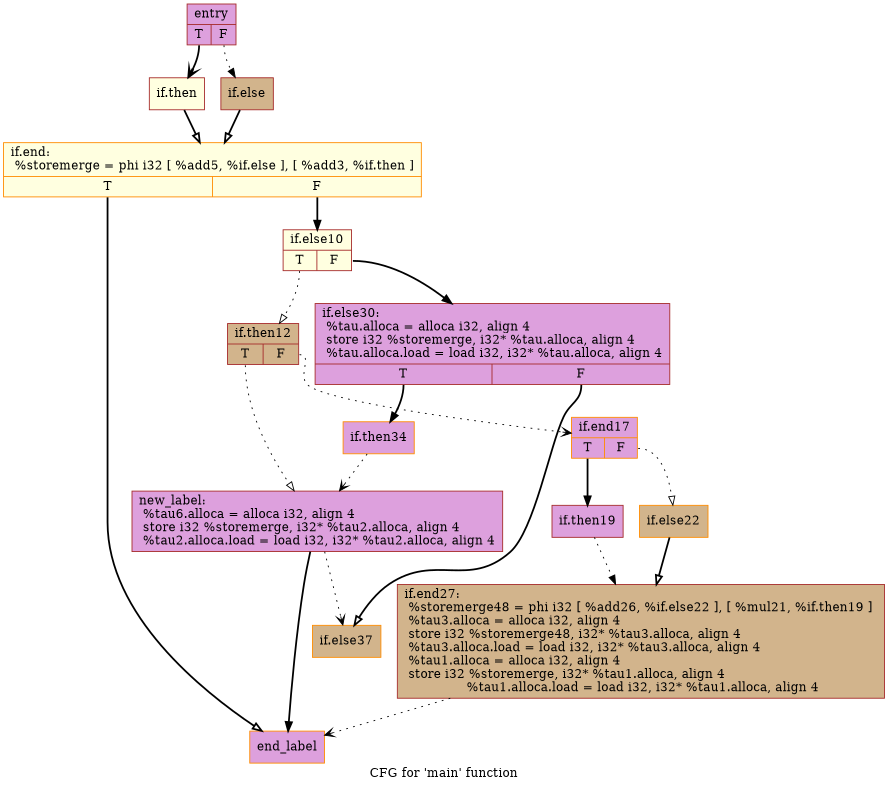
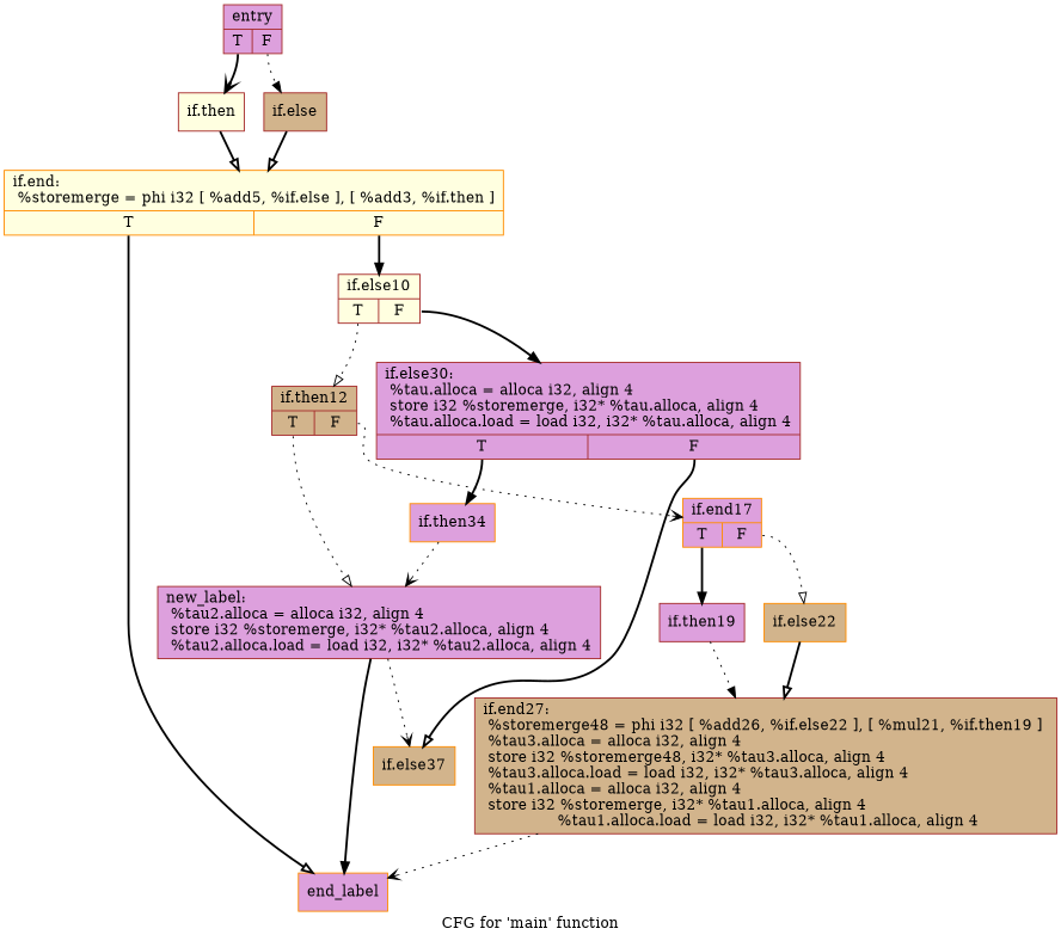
  digraph {
    label="CFG for 'main' function"
    node [color=brown fillcolor=plum shape=record style=filled]
    edge [arrowhead=onormal style=bold]
    n1 [label="{entry|{<s0>T|<s1>F}}"]
    n2 [fillcolor=lightyellow label="{if.then}"]
    n3 [fillcolor=tan label="{if.else}"]
    n4 [color=darkorange fillcolor=lightyellow label="{if.end: \l %storemerge = phi i32 [ %add5, %if.else ], [ %add3, %if.then ]|{<s0>T|<s1>F}}"]
    n5 [color=darkorange label="{end_label}"]
    n6 [fillcolor=lightyellow label="{if.else10|{<s0>T|<s1>F}}"]
    n7 [fillcolor=tan label="{if.then12|{<s0>T|<s1>F}}"]
    n8 [label="{if.else30: \l %tau.alloca = alloca i32, align 4 \l store i32 %storemerge, i32* %tau.alloca, align 4 \l %tau.alloca.load = load i32, i32* %tau.alloca, align 4|{<s0>T|<s1>F}}"]
-   n9 [label="{new_label: \l %tau6.alloca = alloca i32, align 4 \l store i32 %storemerge, i32* %tau2.alloca, align 4 \l %tau2.alloca.load = load i32, i32* %tau2.alloca, align 4}"]
+   n9 [label="{new_label: \l %tau2.alloca = alloca i32, align 4 \l store i32 %storemerge, i32* %tau2.alloca, align 4 \l %tau2.alloca.load = load i32, i32* %tau2.alloca, align 4}"]
    n10 [color=darkorange label="{if.end17|{<s0>T|<s1>F}}"]
    n11 [color=darkorange label="{if.then34}"]
    n12 [color=darkorange fillcolor=tan label="{if.else37}"]
    n13 [label="{if.then19}"]
    n14 [color=darkorange fillcolor=tan label="{if.else22}"]
    n15 [fillcolor=tan label="{if.end27: \l %storemerge48 = phi i32 [ %add26, %if.else22 ], [ %mul21, %if.then19 ] \l %tau3.alloca = alloca i32, align 4 \l store i32 %storemerge48, i32* %tau3.alloca, align 4 \l %tau3.alloca.load = load i32, i32* %tau3.alloca, align 4 \l %tau1.alloca = alloca i32, align 4 \l store i32 %storemerge, i32* %tau1.alloca, align 4 \l %tau1.alloca.load = load i32, i32* %tau1.alloca, align 4}"]
    n1 -> n2 [arrowhead=vee tailport=s0]
    n1 -> n3 [arrowhead=normal style=dotted tailport=s1]
    n2 -> n4
    n3 -> n4
    n4 -> n5 [tailport=s0]
    n4 -> n6 [arrowhead=normal tailport=s1]
    n6 -> n7 [style=dotted tailport=s0]
    n6 -> n8 [arrowhead=normal tailport=s1]
    n7 -> n9 [style=dotted tailport=s0]
    n7 -> n10 [arrowhead=vee style=dotted tailport=s1]
    n8 -> n11 [arrowhead=normal tailport=s0]
    n8 -> n12 [tailport=s1]
    n9 -> n5 [arrowhead=normal]
    n9 -> n12 [arrowhead=vee style=dotted]
    n10 -> n13 [arrowhead=normal tailport=s0]
    n10 -> n14 [style=dotted tailport=s1]
    n11 -> n9 [arrowhead=vee style=dotted]
    n13 -> n15 [arrowhead=normal style=dotted]
    n14 -> n15
    n15 -> n5 [arrowhead=vee style=dotted]
  }
